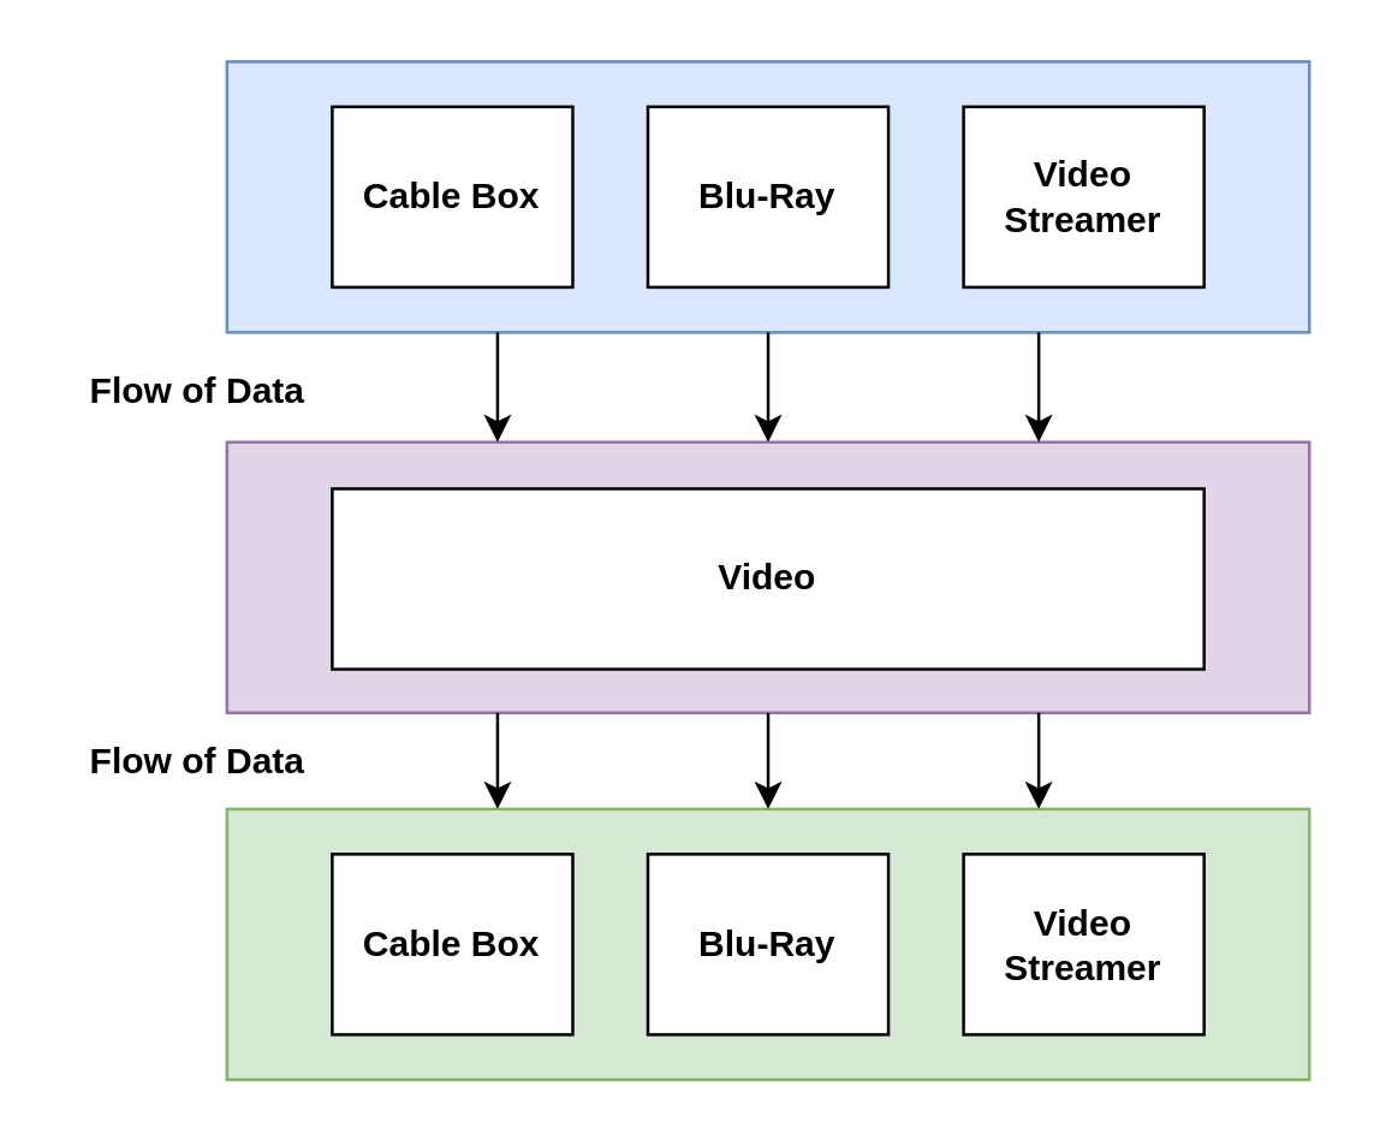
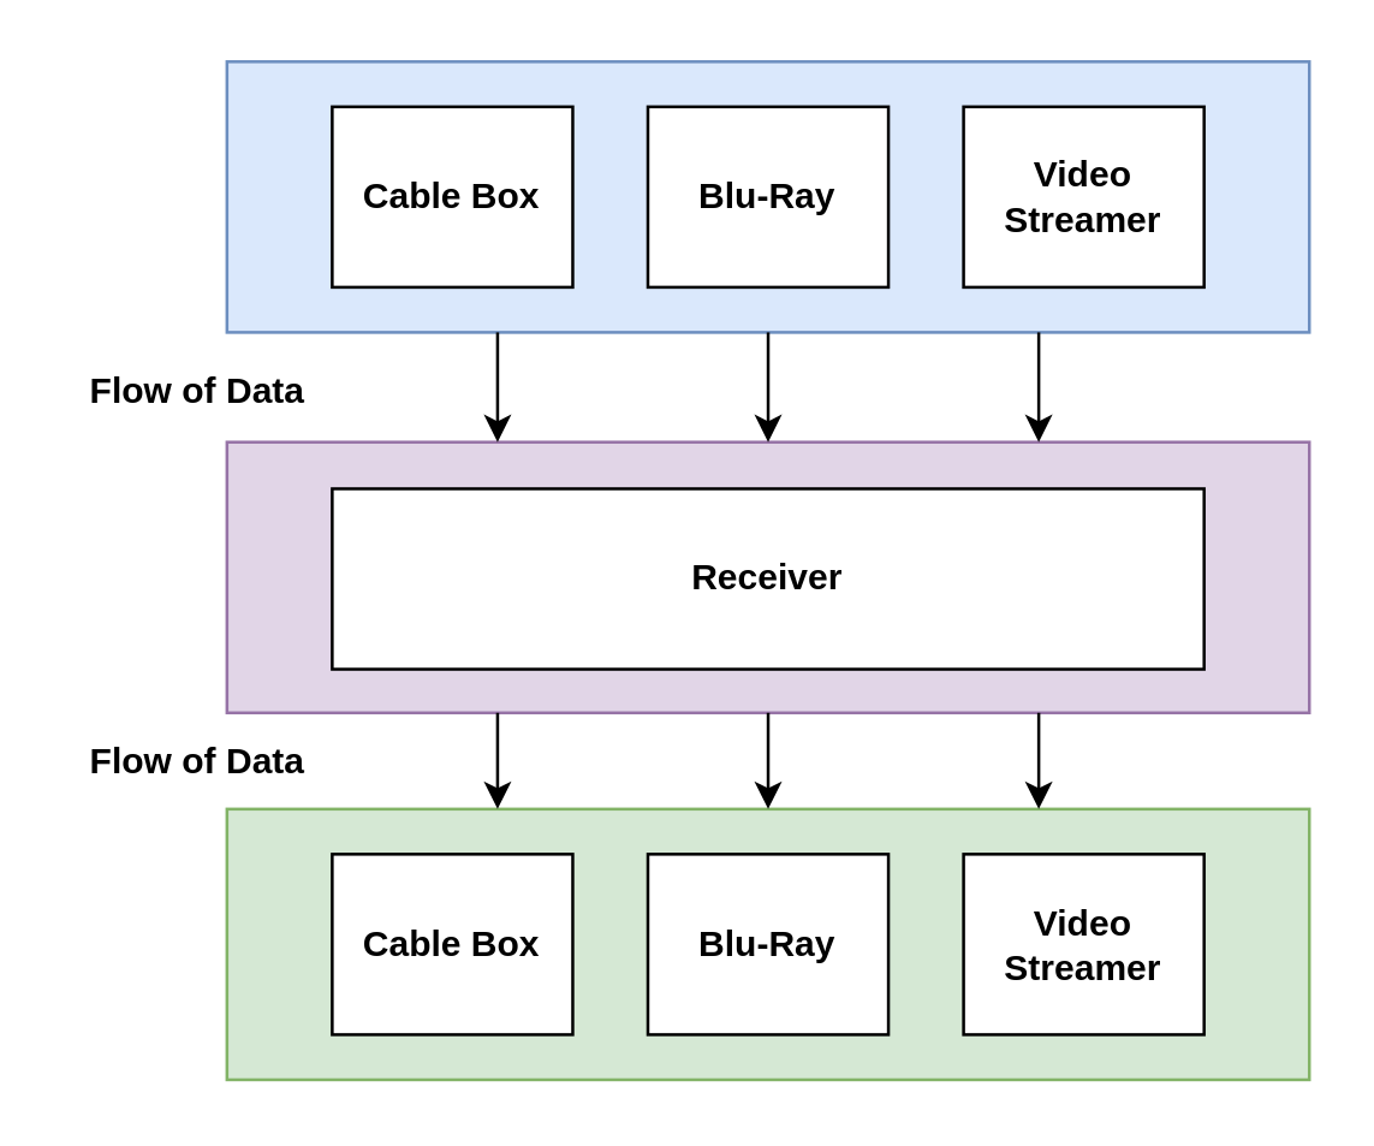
  <mxCell id="0" />
  <mxCell id="1" parent="0" />
  <mxCell id="2" value="" style="rounded=0;whiteSpace=wrap;html=1;fillColor=#d5e8d4;strokeColor=#82b366;" vertex="1" parent="1"><mxGeometry x="75" y="268.5" width="360" height="90" as="geometry" /></mxCell>
  <mxCell id="3" value="" style="rounded=0;whiteSpace=wrap;html=1;fillColor=#dae8fc;strokeColor=#6c8ebf;" vertex="1" parent="1"><mxGeometry x="75" y="20" width="360" height="90" as="geometry" /></mxCell>
  <mxCell id="4" value="" style="rounded=0;whiteSpace=wrap;html=1;fillColor=#e1d5e7;strokeColor=#9673a6;" vertex="1" parent="1"><mxGeometry x="75" y="146.5" width="360" height="90" as="geometry" /></mxCell>
  <mxCell id="5" value="&lt;b&gt;Cable Box&lt;/b&gt;" style="rounded=0;whiteSpace=wrap;html=1;" vertex="1" parent="1"><mxGeometry x="110" y="35" width="80" height="60" as="geometry" /></mxCell>
  <mxCell id="6" value="" style="edgeStyle=orthogonalEdgeStyle;rounded=0;orthogonalLoop=1;jettySize=auto;html=1;entryX=0.5;entryY=0;entryDx=0;entryDy=0;exitX=0.5;exitY=1;exitDx=0;exitDy=0;" edge="1" parent="1" source="3" target="4"><mxGeometry relative="1" as="geometry"><mxPoint x="255" y="120" as="sourcePoint" /><mxPoint x="255" y="140" as="targetPoint" /></mxGeometry></mxCell>
  <mxCell id="7" value="&lt;b&gt;Blu-Ray&lt;/b&gt;" style="rounded=0;whiteSpace=wrap;html=1;" vertex="1" parent="1"><mxGeometry x="215" y="35" width="80" height="60" as="geometry" /></mxCell>
  <mxCell id="8" value="&lt;b&gt;Video Streamer&lt;/b&gt;" style="rounded=0;whiteSpace=wrap;html=1;" vertex="1" parent="1"><mxGeometry x="320" y="35" width="80" height="60" as="geometry" /></mxCell>
  <mxCell id="9" value="&lt;b&gt;Cable Box&lt;/b&gt;" style="rounded=0;whiteSpace=wrap;html=1;" vertex="1" parent="1"><mxGeometry x="110" y="283.5" width="80" height="60" as="geometry" /></mxCell>
  <mxCell id="10" value="&lt;b&gt;Blu-Ray&lt;/b&gt;" style="rounded=0;whiteSpace=wrap;html=1;" vertex="1" parent="1"><mxGeometry x="215" y="283.5" width="80" height="60" as="geometry" /></mxCell>
  <mxCell id="11" value="&lt;b&gt;Video Streamer&lt;/b&gt;" style="rounded=0;whiteSpace=wrap;html=1;" vertex="1" parent="1"><mxGeometry x="320" y="283.5" width="80" height="60" as="geometry" /></mxCell>
- <mxCell id="12" value="&lt;b&gt;Video&lt;/b&gt;" style="rounded=0;whiteSpace=wrap;html=1;" vertex="1" parent="1"><mxGeometry x="110" y="162" width="290" height="60" as="geometry" /></mxCell>
+ <mxCell id="12" value="&lt;b&gt;Receiver&lt;/b&gt;" style="rounded=0;whiteSpace=wrap;html=1;" vertex="1" parent="1"><mxGeometry x="110" y="162" width="290" height="60" as="geometry" /></mxCell>
  <mxCell id="13" value="" style="endArrow=classic;html=1;exitX=0.25;exitY=1;exitDx=0;exitDy=0;entryX=0.25;entryY=0;entryDx=0;entryDy=0;" edge="1" parent="1" source="3" target="4"><mxGeometry width="50" height="50" relative="1" as="geometry"><mxPoint x="80" y="390" as="sourcePoint" /><mxPoint x="160" y="130" as="targetPoint" /></mxGeometry></mxCell>
  <mxCell id="14" value="" style="endArrow=classic;html=1;exitX=0.75;exitY=1;exitDx=0;exitDy=0;entryX=0.75;entryY=0;entryDx=0;entryDy=0;" edge="1" parent="1" source="3" target="4"><mxGeometry width="50" height="50" relative="1" as="geometry"><mxPoint x="80" y="430" as="sourcePoint" /><mxPoint x="130" y="380" as="targetPoint" /></mxGeometry></mxCell>
  <mxCell id="15" value="" style="endArrow=classic;html=1;exitX=0.25;exitY=1;exitDx=0;exitDy=0;entryX=0.25;entryY=0;entryDx=0;entryDy=0;" edge="1" parent="1" source="4" target="2"><mxGeometry width="50" height="50" relative="1" as="geometry"><mxPoint x="80" y="430" as="sourcePoint" /><mxPoint x="130" y="380" as="targetPoint" /></mxGeometry></mxCell>
  <mxCell id="16" value="" style="endArrow=classic;html=1;exitX=0.5;exitY=1;exitDx=0;exitDy=0;entryX=0.5;entryY=0;entryDx=0;entryDy=0;" edge="1" parent="1" source="4" target="2"><mxGeometry width="50" height="50" relative="1" as="geometry"><mxPoint x="80" y="430" as="sourcePoint" /><mxPoint x="130" y="380" as="targetPoint" /></mxGeometry></mxCell>
  <mxCell id="17" value="" style="endArrow=classic;html=1;exitX=0.75;exitY=1;exitDx=0;exitDy=0;entryX=0.75;entryY=0;entryDx=0;entryDy=0;" edge="1" parent="1" source="4" target="2"><mxGeometry width="50" height="50" relative="1" as="geometry"><mxPoint x="80" y="430" as="sourcePoint" /><mxPoint x="130" y="380" as="targetPoint" /></mxGeometry></mxCell>
  <mxCell id="18" value="&lt;b&gt;Flow of Data&lt;/b&gt;" style="text;html=1;resizable=0;autosize=1;align=center;verticalAlign=middle;points=[];fillColor=none;strokeColor=none;rounded=0;" vertex="1" parent="1"><mxGeometry x="20" y="120" width="90" height="20" as="geometry" /></mxCell>
  <mxCell id="19" value="&lt;b&gt;Flow of Data&lt;/b&gt;" style="text;html=1;resizable=0;autosize=1;align=center;verticalAlign=middle;points=[];fillColor=none;strokeColor=none;rounded=0;" vertex="1" parent="1"><mxGeometry x="20" y="242.5" width="90" height="20" as="geometry" /></mxCell>
